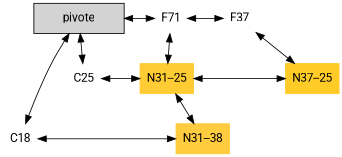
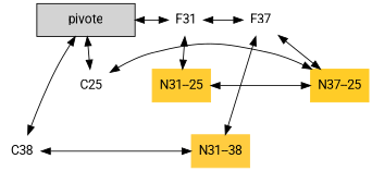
  digraph {
    fontname=Roboto
    nodesep=0.5
    rankdir=TB
    node [fontname=Roboto shape=rectangle style=filled color=white]
    edge [dir=both fontname=Roboto]
    n1 [height=0.5 label=pivote width=1.5 color=""]
-   n2 [height=0.5 label=F71 width=0.5]
+   n2 [height=0.5 label=F31 width=0.5]
    n3 [height=0.5 label=F37 width=0.5]
    n4 [height=0.5 label=C25 width=0.5]
    n5 [color="#FFCC33" height=0.5 label="N31--25" width=0.5]
    n6 [color="#FFCC27" height=0.5 label="N37--25" width=0.5]
-   n7 [height=0.5 label=C18 width=0.5]
+   n7 [height=0.5 label=C38 width=0.5]
    n8 [color="#FFCC40" height=0.5 label="N31--38" width=0.5]
    subgraph sub_1 {
      rank=same
      n1
      n2
      n3
    }
    subgraph sub_2 {
      rank=same
      n4
      n5
      n6
    }
    subgraph sub_3 {
      rank=same
      n7
      n8
    }
    n1 -> n2
    n1 -> n4
    n1 -> n7
    n2 -> n3
    n2 -> n5
    n3 -> n6
-   n4 -> n5 [constraint=false]
+   n4 -> n6 [constraint=false]
    n5 -> n6 [constraint=false]
-   n5 -> n8
+   n3 -> n8
    n7 -> n8 [constraint=false]
  }
